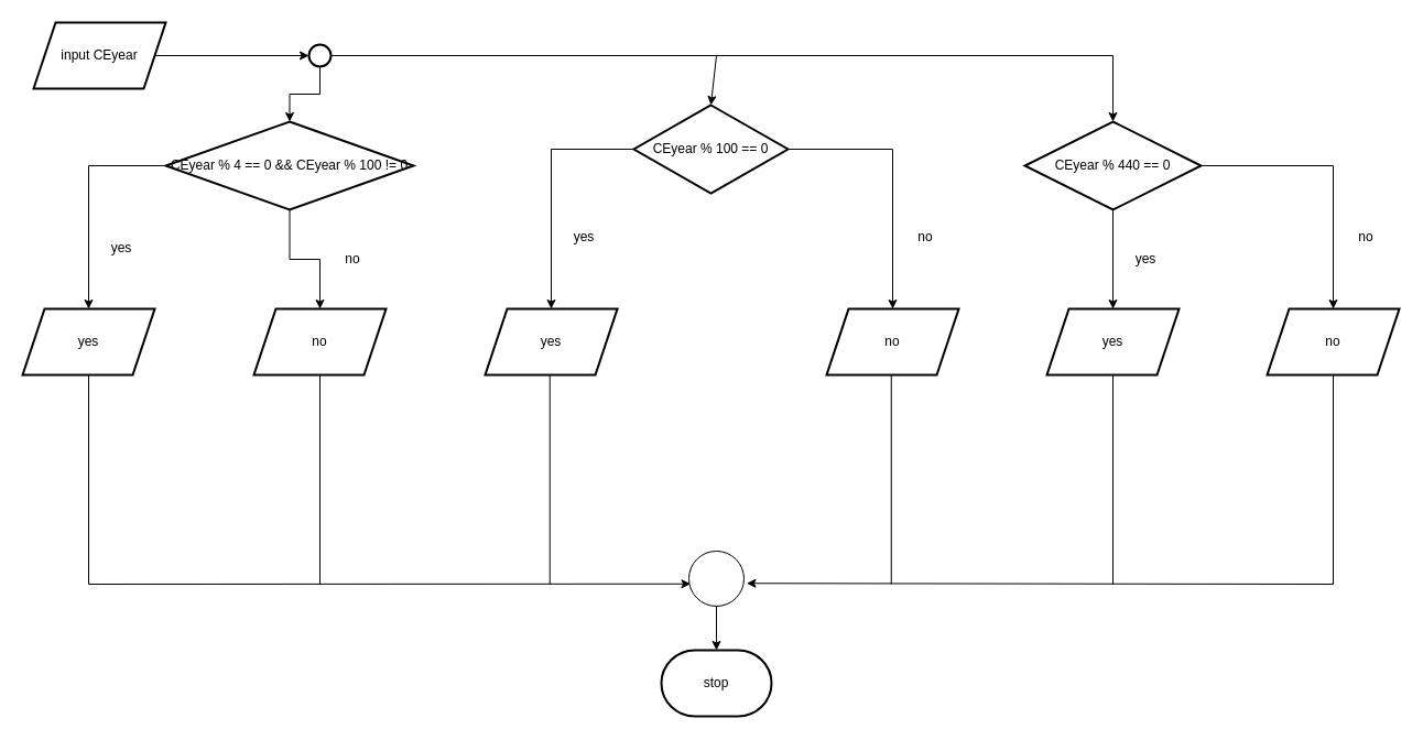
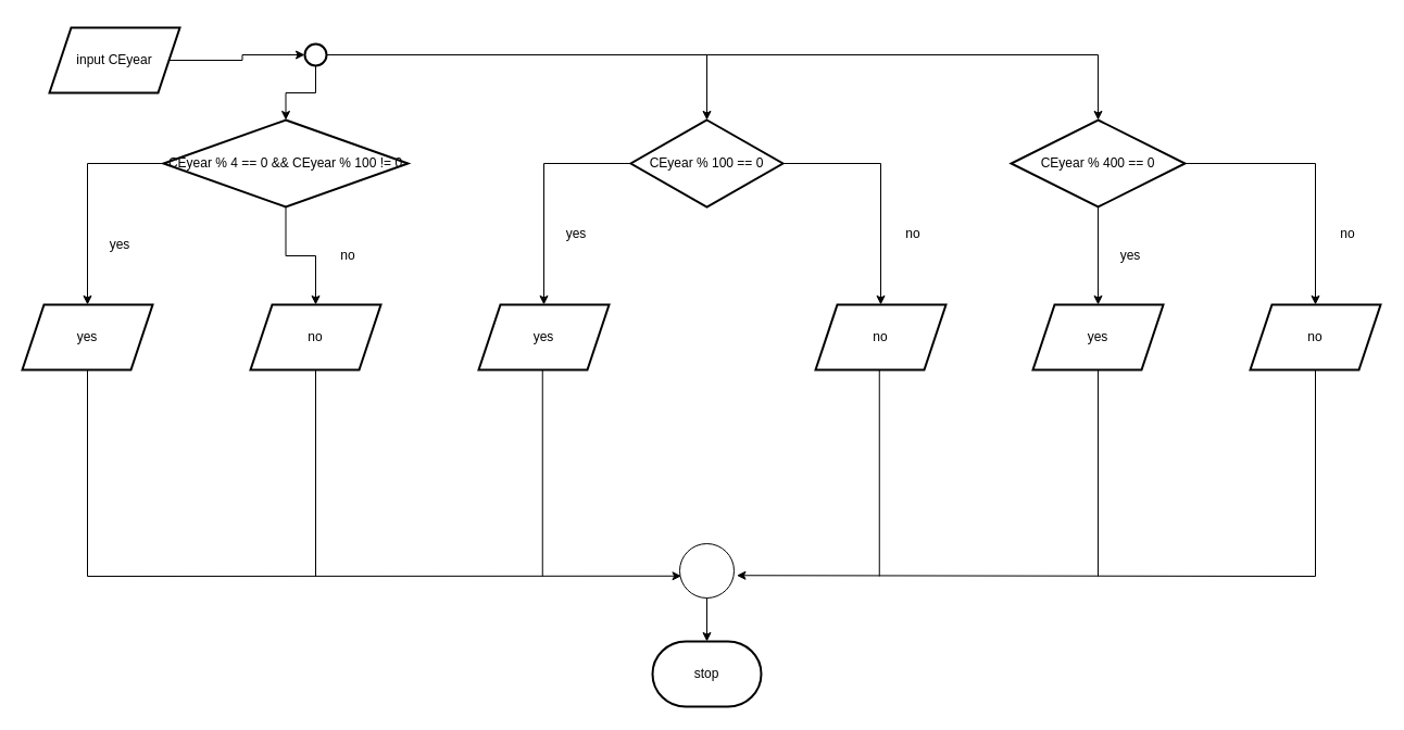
  <mxCell id="0" />
  <mxCell id="1" parent="0" />
  <mxCell id="2" value="" style="edgeStyle=orthogonalEdgeStyle;rounded=0;orthogonalLoop=1;jettySize=auto;html=1;" edge="1" parent="1" source="3" target="5"><mxGeometry relative="1" as="geometry" /></mxCell>
- <mxCell id="3" value="input CEyear" style="shape=parallelogram;perimeter=parallelogramPerimeter;whiteSpace=wrap;html=1;fixedSize=1;strokeWidth=2;" vertex="1" parent="1"><mxGeometry x="30" y="20" width="120" height="60" as="geometry" /></mxCell>
+ <mxCell id="3" value="input CEyear" style="shape=parallelogram;perimeter=parallelogramPerimeter;whiteSpace=wrap;html=1;fixedSize=1;strokeWidth=2;" vertex="1" parent="1"><mxGeometry x="45" y="25" width="120" height="60" as="geometry" /></mxCell>
  <mxCell id="4" value="" style="edgeStyle=orthogonalEdgeStyle;rounded=0;orthogonalLoop=1;jettySize=auto;html=1;" edge="1" parent="1" source="5" target="8"><mxGeometry relative="1" as="geometry" /></mxCell>
  <mxCell id="5" value="" style="ellipse;whiteSpace=wrap;html=1;strokeWidth=2;" vertex="1" parent="1"><mxGeometry x="280" y="40" width="20" height="20" as="geometry" /></mxCell>
  <mxCell id="6" value="" style="edgeStyle=orthogonalEdgeStyle;rounded=0;orthogonalLoop=1;jettySize=auto;html=1;" edge="1" parent="1" source="8" target="18"><mxGeometry relative="1" as="geometry" /></mxCell>
  <mxCell id="7" value="" style="edgeStyle=orthogonalEdgeStyle;rounded=0;orthogonalLoop=1;jettySize=auto;html=1;" edge="1" parent="1" source="8" target="19"><mxGeometry relative="1" as="geometry" /></mxCell>
  <mxCell id="8" value="CEyear % 4 == 0 &amp;amp;&amp;amp; CEyear % 100 != 0" style="rhombus;whiteSpace=wrap;html=1;strokeWidth=2;" vertex="1" parent="1"><mxGeometry x="150" y="110" width="225" height="80" as="geometry" /></mxCell>
  <mxCell id="9" value="" style="edgeStyle=orthogonalEdgeStyle;rounded=0;orthogonalLoop=1;jettySize=auto;html=1;" edge="1" parent="1" source="11" target="20"><mxGeometry relative="1" as="geometry" /></mxCell>
  <mxCell id="10" value="" style="edgeStyle=orthogonalEdgeStyle;rounded=0;orthogonalLoop=1;jettySize=auto;html=1;" edge="1" parent="1" source="11" target="21"><mxGeometry relative="1" as="geometry" /></mxCell>
- <mxCell id="11" value="CEyear % 100 == 0" style="rhombus;whiteSpace=wrap;html=1;strokeWidth=2;" vertex="1" parent="1"><mxGeometry x="575" y="95" width="140" height="80" as="geometry" /></mxCell>
+ <mxCell id="11" value="CEyear % 100 == 0" style="rhombus;whiteSpace=wrap;html=1;strokeWidth=2;" vertex="1" parent="1"><mxGeometry x="580" y="110" width="140" height="80" as="geometry" /></mxCell>
  <mxCell id="12" value="" style="edgeStyle=orthogonalEdgeStyle;rounded=0;orthogonalLoop=1;jettySize=auto;html=1;" edge="1" parent="1" source="14" target="22"><mxGeometry relative="1" as="geometry" /></mxCell>
  <mxCell id="13" value="" style="edgeStyle=orthogonalEdgeStyle;rounded=0;orthogonalLoop=1;jettySize=auto;html=1;" edge="1" parent="1" source="14" target="23"><mxGeometry relative="1" as="geometry" /></mxCell>
- <mxCell id="14" value="CEyear % 440 == 0" style="rhombus;whiteSpace=wrap;html=1;strokeWidth=2;" vertex="1" parent="1"><mxGeometry x="930" y="110" width="160" height="80" as="geometry" /></mxCell>
+ <mxCell id="14" value="CEyear % 400 == 0" style="rhombus;whiteSpace=wrap;html=1;strokeWidth=2;" vertex="1" parent="1"><mxGeometry x="930" y="110" width="160" height="80" as="geometry" /></mxCell>
  <mxCell id="15" value="" style="endArrow=none;html=1;rounded=0;" edge="1" parent="1"><mxGeometry width="50" height="50" relative="1" as="geometry"><mxPoint x="300" y="50" as="sourcePoint" /><mxPoint x="1010" y="50" as="targetPoint" /></mxGeometry></mxCell>
  <mxCell id="16" value="" style="endArrow=classic;html=1;rounded=0;entryX=0.5;entryY=0;entryDx=0;entryDy=0;" edge="1" parent="1" target="11"><mxGeometry width="50" height="50" relative="1" as="geometry"><mxPoint x="650" y="50" as="sourcePoint" /><mxPoint x="700" y="0" as="targetPoint" /></mxGeometry></mxCell>
  <mxCell id="17" value="" style="endArrow=classic;html=1;rounded=0;entryX=0.5;entryY=0;entryDx=0;entryDy=0;" edge="1" parent="1" target="14"><mxGeometry width="50" height="50" relative="1" as="geometry"><mxPoint x="1010" y="50" as="sourcePoint" /><mxPoint x="1060" y="0" as="targetPoint" /></mxGeometry></mxCell>
  <mxCell id="18" value="yes" style="shape=parallelogram;perimeter=parallelogramPerimeter;whiteSpace=wrap;html=1;fixedSize=1;strokeWidth=2;" vertex="1" parent="1"><mxGeometry x="20" y="280" width="120" height="60" as="geometry" /></mxCell>
  <mxCell id="19" value="no" style="shape=parallelogram;perimeter=parallelogramPerimeter;whiteSpace=wrap;html=1;fixedSize=1;strokeWidth=2;" vertex="1" parent="1"><mxGeometry x="230" y="280" width="120" height="60" as="geometry" /></mxCell>
  <mxCell id="20" value="yes" style="shape=parallelogram;perimeter=parallelogramPerimeter;whiteSpace=wrap;html=1;fixedSize=1;strokeWidth=2;" vertex="1" parent="1"><mxGeometry x="440" y="280" width="120" height="60" as="geometry" /></mxCell>
  <mxCell id="21" value="no" style="shape=parallelogram;perimeter=parallelogramPerimeter;whiteSpace=wrap;html=1;fixedSize=1;strokeWidth=2;" vertex="1" parent="1"><mxGeometry x="750" y="280" width="120" height="60" as="geometry" /></mxCell>
  <mxCell id="22" value="yes" style="shape=parallelogram;perimeter=parallelogramPerimeter;whiteSpace=wrap;html=1;fixedSize=1;strokeWidth=2;" vertex="1" parent="1"><mxGeometry x="950" y="280" width="120" height="60" as="geometry" /></mxCell>
  <mxCell id="23" value="no" style="shape=parallelogram;perimeter=parallelogramPerimeter;whiteSpace=wrap;html=1;fixedSize=1;strokeWidth=2;" vertex="1" parent="1"><mxGeometry x="1150" y="280" width="120" height="60" as="geometry" /></mxCell>
  <mxCell id="24" value="yes" style="text;html=1;strokeColor=none;fillColor=none;align=center;verticalAlign=middle;whiteSpace=wrap;rounded=0;" vertex="1" parent="1"><mxGeometry x="80" y="210" width="60" height="30" as="geometry" /></mxCell>
  <mxCell id="25" value="yes" style="text;html=1;strokeColor=none;fillColor=none;align=center;verticalAlign=middle;whiteSpace=wrap;rounded=0;" vertex="1" parent="1"><mxGeometry x="500" y="200" width="60" height="30" as="geometry" /></mxCell>
  <mxCell id="26" value="yes" style="text;html=1;strokeColor=none;fillColor=none;align=center;verticalAlign=middle;whiteSpace=wrap;rounded=0;" vertex="1" parent="1"><mxGeometry x="1010" y="220" width="60" height="30" as="geometry" /></mxCell>
  <mxCell id="27" value="no" style="text;html=1;strokeColor=none;fillColor=none;align=center;verticalAlign=middle;whiteSpace=wrap;rounded=0;" vertex="1" parent="1"><mxGeometry x="290" y="220" width="60" height="30" as="geometry" /></mxCell>
  <mxCell id="28" value="no" style="text;html=1;strokeColor=none;fillColor=none;align=center;verticalAlign=middle;whiteSpace=wrap;rounded=0;" vertex="1" parent="1"><mxGeometry x="810" y="200" width="60" height="30" as="geometry" /></mxCell>
  <mxCell id="29" value="no" style="text;html=1;strokeColor=none;fillColor=none;align=center;verticalAlign=middle;whiteSpace=wrap;rounded=0;" vertex="1" parent="1"><mxGeometry x="1210" y="200" width="60" height="30" as="geometry" /></mxCell>
  <mxCell id="30" value="" style="ellipse;whiteSpace=wrap;html=1;aspect=fixed;" vertex="1" parent="1"><mxGeometry x="625" y="500" width="50" height="50" as="geometry" /></mxCell>
  <mxCell id="31" value="" style="endArrow=none;html=1;rounded=0;" edge="1" parent="1"><mxGeometry width="50" height="50" relative="1" as="geometry"><mxPoint x="80" y="530" as="sourcePoint" /><mxPoint x="80" y="340" as="targetPoint" /></mxGeometry></mxCell>
  <mxCell id="32" value="" style="endArrow=none;html=1;rounded=0;" edge="1" parent="1"><mxGeometry width="50" height="50" relative="1" as="geometry"><mxPoint x="290" y="530" as="sourcePoint" /><mxPoint x="290" y="340" as="targetPoint" /></mxGeometry></mxCell>
  <mxCell id="33" value="" style="endArrow=none;html=1;rounded=0;" edge="1" parent="1"><mxGeometry width="50" height="50" relative="1" as="geometry"><mxPoint x="498.75" y="530" as="sourcePoint" /><mxPoint x="498.75" y="340" as="targetPoint" /></mxGeometry></mxCell>
  <mxCell id="34" value="" style="endArrow=none;html=1;rounded=0;" edge="1" parent="1"><mxGeometry width="50" height="50" relative="1" as="geometry"><mxPoint x="808.75" y="530" as="sourcePoint" /><mxPoint x="808.75" y="340" as="targetPoint" /></mxGeometry></mxCell>
  <mxCell id="35" value="" style="endArrow=none;html=1;rounded=0;" edge="1" parent="1"><mxGeometry width="50" height="50" relative="1" as="geometry"><mxPoint x="1010" y="530" as="sourcePoint" /><mxPoint x="1010" y="340" as="targetPoint" /></mxGeometry></mxCell>
  <mxCell id="36" value="" style="endArrow=none;html=1;rounded=0;" edge="1" parent="1"><mxGeometry width="50" height="50" relative="1" as="geometry"><mxPoint x="1210" y="530" as="sourcePoint" /><mxPoint x="1210" y="340" as="targetPoint" /></mxGeometry></mxCell>
  <mxCell id="37" value="" style="endArrow=classic;html=1;rounded=0;entryX=0.031;entryY=0.595;entryDx=0;entryDy=0;entryPerimeter=0;" edge="1" parent="1" target="30"><mxGeometry width="50" height="50" relative="1" as="geometry"><mxPoint x="80" y="530" as="sourcePoint" /><mxPoint x="130" y="480" as="targetPoint" /></mxGeometry></mxCell>
  <mxCell id="38" value="" style="endArrow=classic;html=1;rounded=0;entryX=1.049;entryY=0.585;entryDx=0;entryDy=0;entryPerimeter=0;" edge="1" parent="1" target="30"><mxGeometry width="50" height="50" relative="1" as="geometry"><mxPoint x="1210" y="530" as="sourcePoint" /><mxPoint x="730" y="530" as="targetPoint" /></mxGeometry></mxCell>
  <mxCell id="39" value="" style="endArrow=classic;html=1;rounded=0;" edge="1" parent="1"><mxGeometry width="50" height="50" relative="1" as="geometry"><mxPoint x="650" y="550" as="sourcePoint" /><mxPoint x="650" y="590" as="targetPoint" /></mxGeometry></mxCell>
  <mxCell id="40" value="stop" style="strokeWidth=2;html=1;shape=mxgraph.flowchart.terminator;whiteSpace=wrap;" vertex="1" parent="1"><mxGeometry x="600" y="590" width="100" height="60" as="geometry" /></mxCell>
